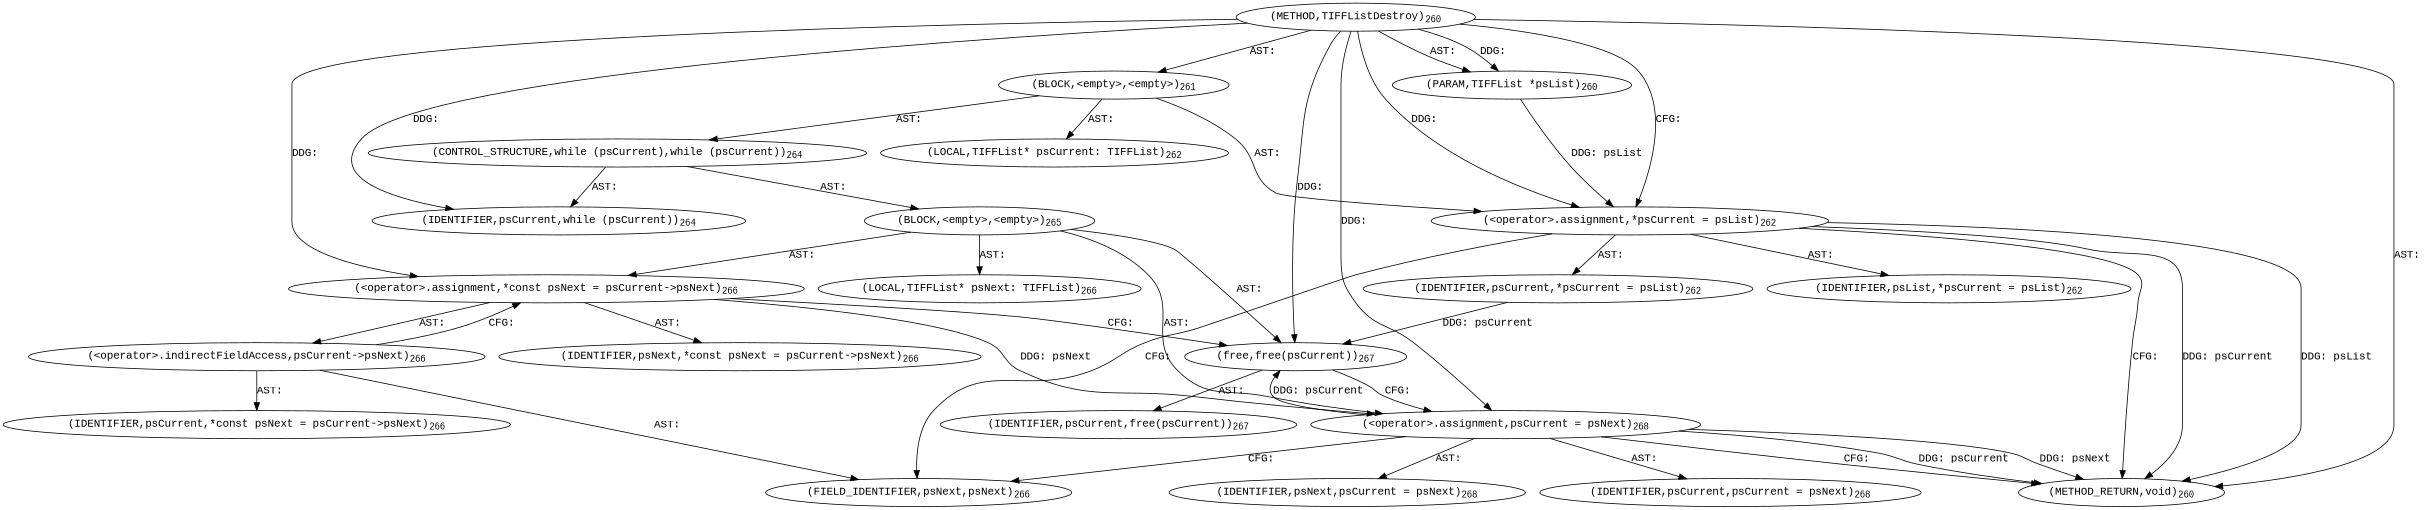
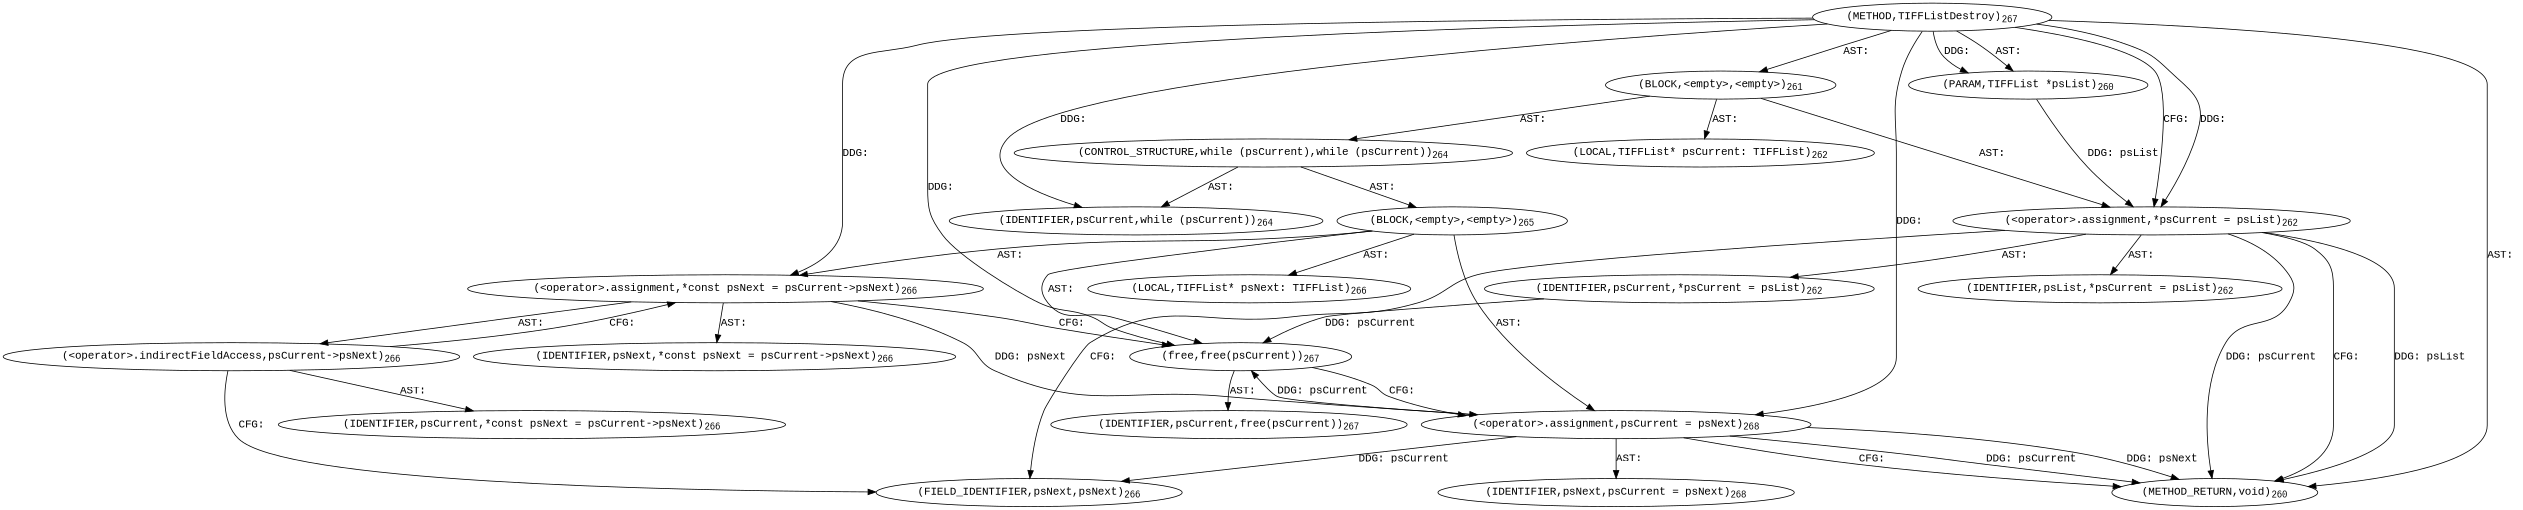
  digraph {
    fontname="Liberation Mono"
    node [fontname="Liberation Mono"]
    edge [fontname="Liberation Mono"]
-   n1 [label=<(METHOD,TIFFListDestroy)<SUB>260</SUB>>]
+   n1 [label=<(METHOD,TIFFListDestroy)<SUB>267</SUB>>]
    n2 [label=<(PARAM,TIFFList *psList)<SUB>260</SUB>>]
    n3 [label=<(BLOCK,&lt;empty&gt;,&lt;empty&gt;)<SUB>261</SUB>>]
    n4 [label=<(&lt;operator&gt;.assignment,*psCurrent = psList)<SUB>262</SUB>>]
    n5 [label=<(IDENTIFIER,psCurrent,while (psCurrent))<SUB>264</SUB>>]
    n6 [label=<(&lt;operator&gt;.assignment,*const psNext = psCurrent-&gt;psNext)<SUB>266</SUB>>]
    n7 [label=<(free,free(psCurrent))<SUB>267</SUB>>]
    n8 [label=<(&lt;operator&gt;.assignment,psCurrent = psNext)<SUB>268</SUB>>]
    n9 [label=<(METHOD_RETURN,void)<SUB>260</SUB>>]
    n10 [label=<(LOCAL,TIFFList* psCurrent: TIFFList)<SUB>262</SUB>>]
    n11 [label=<(CONTROL_STRUCTURE,while (psCurrent),while (psCurrent))<SUB>264</SUB>>]
    n12 [label=<(IDENTIFIER,psCurrent,*psCurrent = psList)<SUB>262</SUB>>]
    n13 [label=<(IDENTIFIER,psList,*psCurrent = psList)<SUB>262</SUB>>]
    n14 [label=<(FIELD_IDENTIFIER,psNext,psNext)<SUB>266</SUB>>]
    n15 [label=<(IDENTIFIER,psNext,*const psNext = psCurrent-&gt;psNext)<SUB>266</SUB>>]
    n16 [label=<(&lt;operator&gt;.indirectFieldAccess,psCurrent-&gt;psNext)<SUB>266</SUB>>]
    n17 [label=<(IDENTIFIER,psCurrent,free(psCurrent))<SUB>267</SUB>>]
-   n18 [label=<(IDENTIFIER,psCurrent,psCurrent = psNext)<SUB>268</SUB>>]
    n19 [label=<(IDENTIFIER,psNext,psCurrent = psNext)<SUB>268</SUB>>]
    n20 [label=<(BLOCK,&lt;empty&gt;,&lt;empty&gt;)<SUB>265</SUB>>]
    n21 [label=<(LOCAL,TIFFList* psNext: TIFFList)<SUB>266</SUB>>]
    n22 [label=<(IDENTIFIER,psCurrent,*const psNext = psCurrent-&gt;psNext)<SUB>266</SUB>>]
    n1 -> n2 [label="AST: "]
    n1 -> n2 [label="DDG: "]
    n1 -> n3 [label="AST: "]
    n1 -> n4 [label="CFG: "]
    n1 -> n4 [label="DDG: "]
    n1 -> n5 [label="DDG: "]
    n1 -> n6 [label="DDG: "]
    n1 -> n7 [label="DDG: "]
    n1 -> n8 [label="DDG: "]
    n1 -> n9 [label="AST: "]
    n2 -> n4 [label="DDG: psList"]
    n3 -> n4 [label="AST: "]
    n3 -> n10 [label="AST: "]
    n3 -> n11 [label="AST: "]
    n4 -> n9 [label="CFG: "]
    n4 -> n9 [label="DDG: psCurrent"]
    n4 -> n9 [label="DDG: psList"]
    n4 -> n12 [label="AST: "]
    n4 -> n13 [label="AST: "]
    n4 -> n14 [label="CFG: "]
    n6 -> n7 [label="CFG: "]
    n6 -> n8 [label="DDG: psNext"]
    n6 -> n15 [label="AST: "]
    n6 -> n16 [label="AST: "]
    n7 -> n8 [label="CFG: "]
    n7 -> n17 [label="AST: "]
    n8 -> n7 [label="DDG: psCurrent"]
    n8 -> n9 [label="CFG: "]
    n8 -> n9 [label="DDG: psCurrent"]
    n8 -> n9 [label="DDG: psNext"]
-   n8 -> n14 [label="CFG: "]
-   n8 -> n18 [label="AST: "]
+   n8 -> n14 [label="DDG: psCurrent"]
    n8 -> n19 [label="AST: "]
    n11 -> n5 [label="AST: "]
    n11 -> n20 [label="AST: "]
    n12 -> n7 [label="DDG: psCurrent"]
    n16 -> n6 [label="CFG: "]
-   n16 -> n14 [label="AST: "]
+   n16 -> n14 [label="CFG: "]
    n16 -> n22 [label="AST: "]
    n20 -> n6 [label="AST: "]
    n20 -> n7 [label="AST: "]
    n20 -> n8 [label="AST: "]
    n20 -> n21 [label="AST: "]
  }
